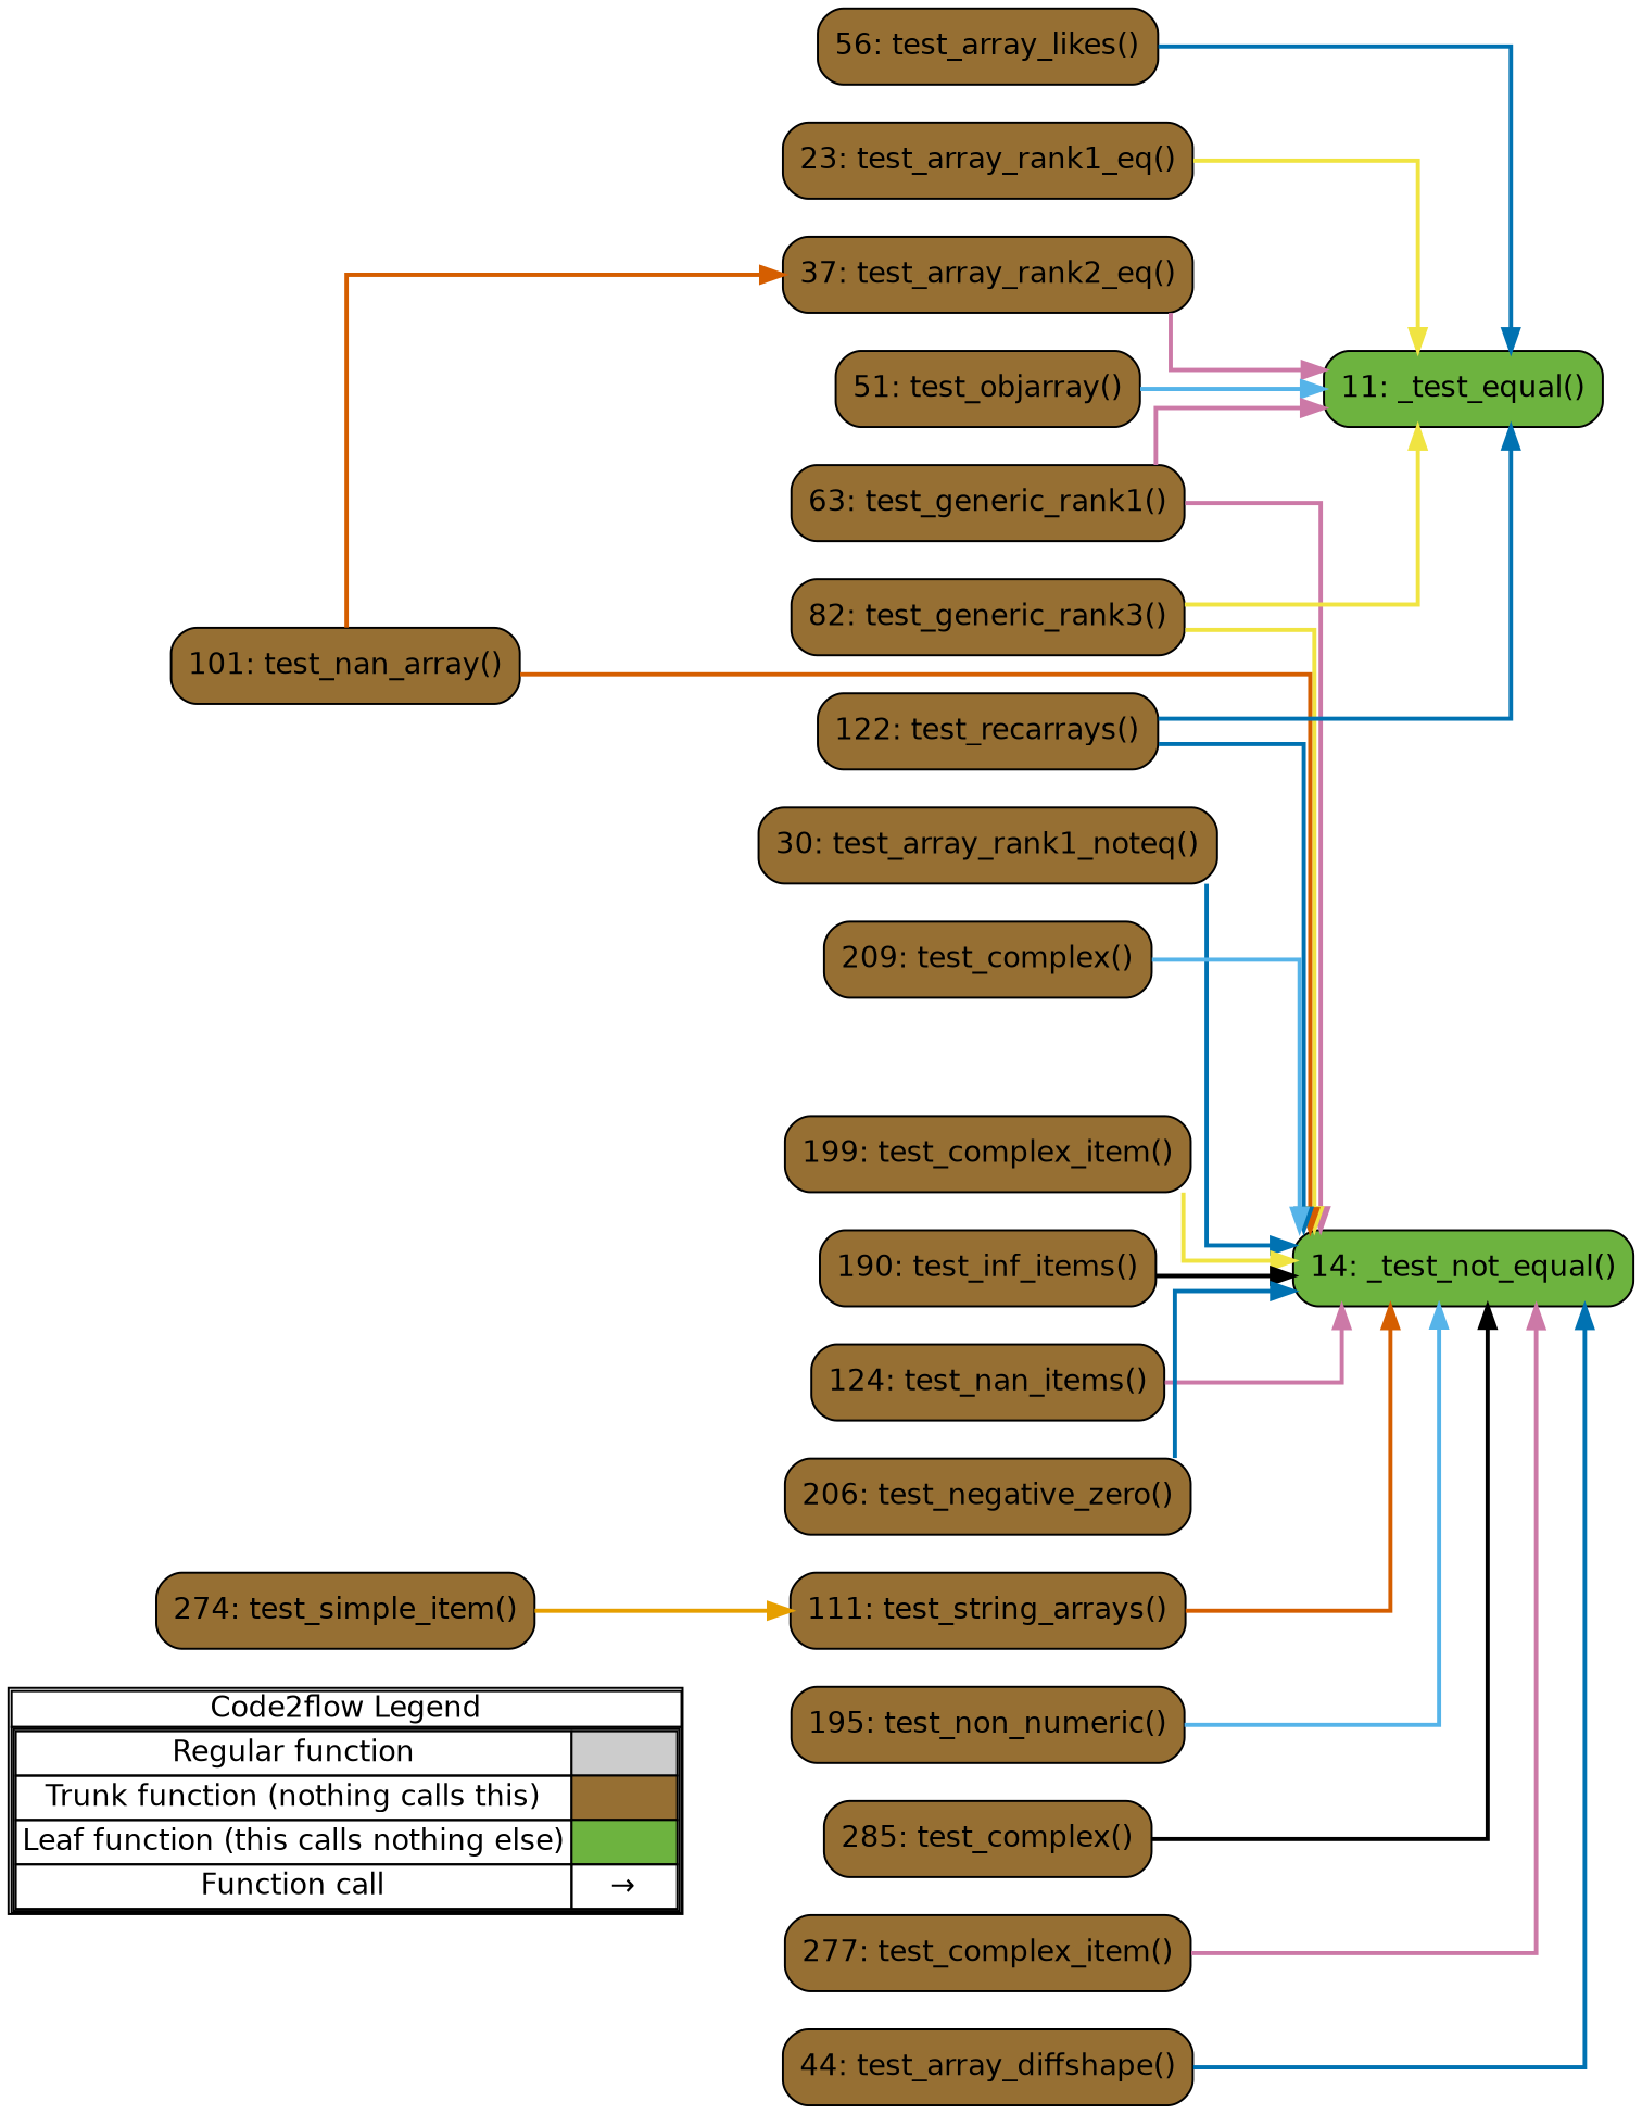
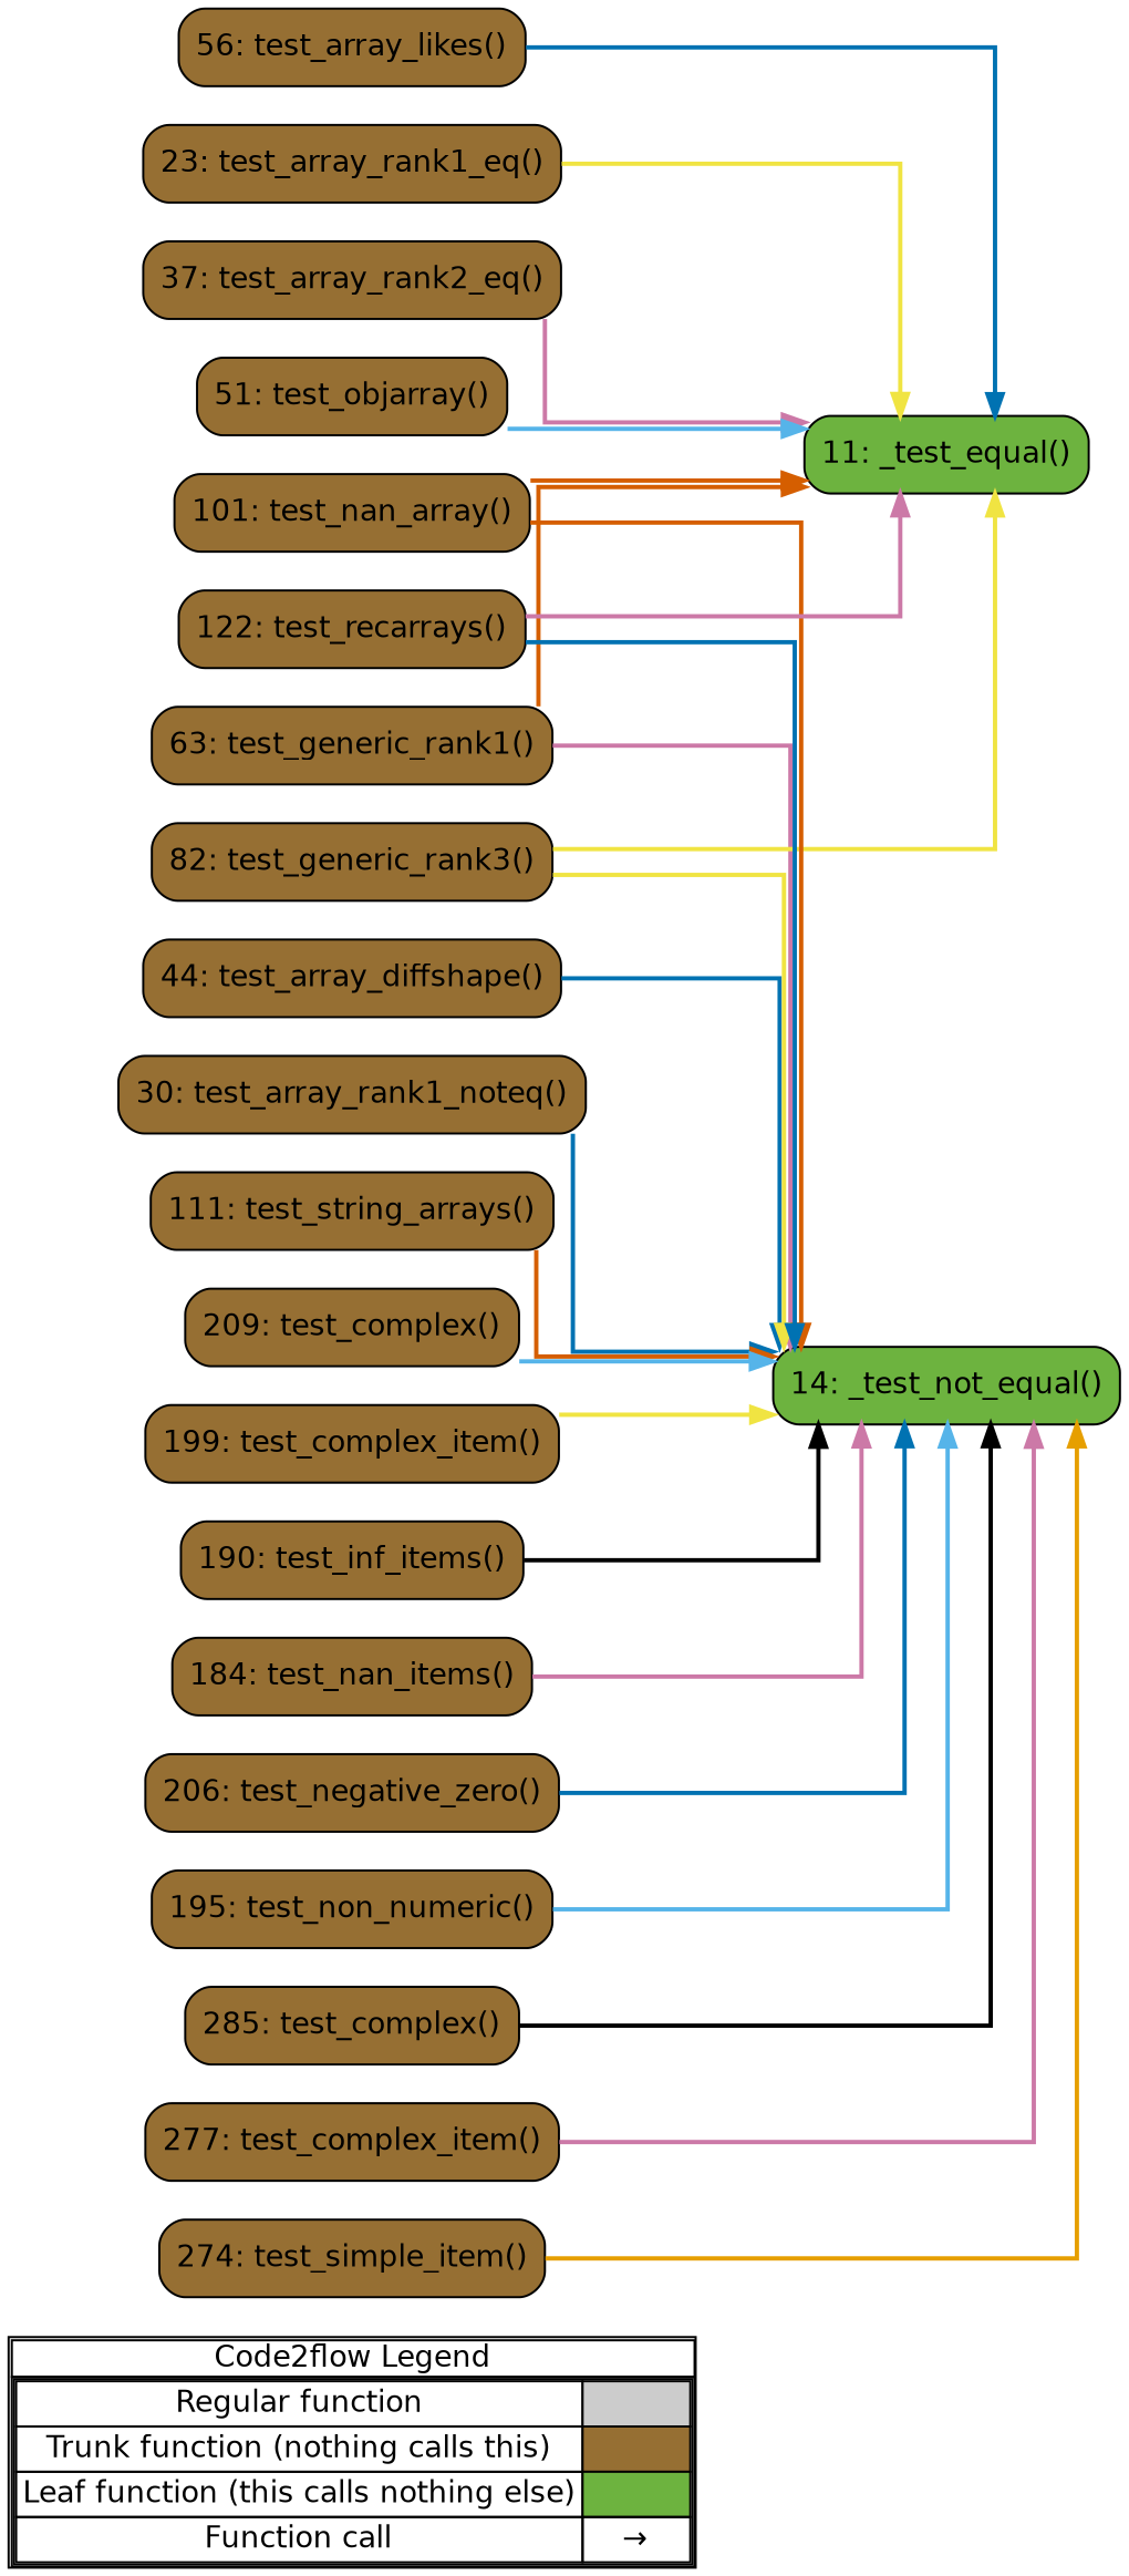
  digraph {
    concentrate=true
    fontname="DejaVu Sans"
    rankdir=LR
    splines=ortho
    node [fontname="DejaVu Sans" shape=rect fillcolor="#966F33" style="rounded,filled"]
    edge [color="#CC79A7" fontname="DejaVu Sans" penwidth=2]
    n1 [label=<         <table cellspacing="0" cellpadding="0" border="1"><tr><td>Code2flow Legend</td></tr><tr><td>         <table cellspacing="0">         <tr><td>Regular function</td><td width="50px" bgcolor='#cccccc'></td></tr>         <tr><td>Trunk function (nothing calls this)</td><td bgcolor='#966F33'></td></tr>         <tr><td>Leaf function (this calls nothing else)</td><td bgcolor='#6db33f'></td></tr>         <tr><td>Function call</td><td><font color='black'>&#8594;</font></td></tr>         </table></td></tr></table>         > margin=0 shape=none fillcolor="" style=""]
    n2 [fillcolor="#6db33f" label="11: _test_equal()"]
    n3 [fillcolor="#6db33f" label="14: _test_not_equal()"]
    n4 [label="44: test_array_diffshape()"]
    n5 [label="56: test_array_likes()"]
    n6 [label="23: test_array_rank1_eq()"]
    n7 [label="30: test_array_rank1_noteq()"]
    n8 [label="37: test_array_rank2_eq()"]
    n9 [label="51: test_objarray()"]
    n10 [label="63: test_generic_rank1()"]
    n11 [label="82: test_generic_rank3()"]
    n12 [label="101: test_nan_array()"]
    n13 [label="122: test_recarrays()"]
    n14 [label="111: test_string_arrays()"]
    n15 [label="209: test_complex()"]
    n16 [label="199: test_complex_item()"]
    n17 [label="190: test_inf_items()"]
-   n18 [label="124: test_nan_items()"]
+   n18 [label="184: test_nan_items()"]
    n19 [label="206: test_negative_zero()"]
    n20 [label="195: test_non_numeric()"]
    n21 [label="285: test_complex()"]
    n22 [label="277: test_complex_item()"]
    n23 [label="274: test_simple_item()"]
    subgraph sub_1 {
      label=legend
      rank=min
      n1
    }
    subgraph sub_2 {
      label="File: test_utils"
      style=dotted
      subgraph sub_3 {
        label="Class: _GenericTest"
        style=dotted
        n2
        n3
        n4
        n5
        n6
        n7
        n8
        n9
      }
      subgraph sub_4 {
        label="Class: TestArrayEqual"
        style=dotted
        n10
        n11
        n12
        n13
        n14
      }
      subgraph sub_5 {
        label="Class: TestEqual"
        style=dotted
        n15
        n16
        n17
        n18
        n19
        n20
      }
      subgraph sub_6 {
        label="Class: TestAlmostEqual"
        style=dotted
        n21
        n22
        n23
      }
    }
    n4 -> n3 [color="#0072B2"]
    n5 -> n2 [color="#0072B2"]
    n6 -> n2 [color="#F0E442"]
    n7 -> n3 [color="#0072B2"]
    n8 -> n2
    n9 -> n2 [color="#56B4E9"]
-   n10 -> n2
+   n10 -> n2 [color="#D55E00"]
    n10 -> n3
    n11 -> n2 [color="#F0E442"]
    n11 -> n3 [color="#F0E442"]
-   n12 -> n8 [color="#D55E00"]
+   n12 -> n2 [color="#D55E00"]
    n12 -> n3 [color="#D55E00"]
-   n13 -> n2 [color="#0072B2"]
+   n13 -> n2
    n13 -> n3 [color="#0072B2"]
    n14 -> n3 [color="#D55E00"]
    n15 -> n3 [color="#56B4E9"]
    n16 -> n3 [color="#F0E442"]
    n16 -> n3 [color="#F0E442"]
    n16 -> n3 [color="#F0E442"]
    n17 -> n3 [color="#000000"]
    n18 -> n3
    n18 -> n3
    n19 -> n3 [color="#0072B2"]
    n20 -> n3 [color="#56B4E9"]
    n21 -> n3 [color="#000000"]
    n21 -> n3 [color="#000000"]
    n22 -> n3
    n22 -> n3
    n22 -> n3
-   n23 -> n14 [color="#E69F00"]
+   n23 -> n3 [color="#E69F00"]
  }
